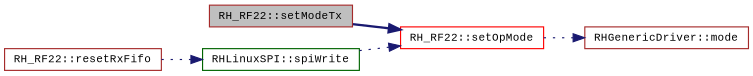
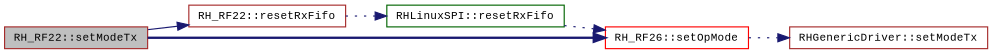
  digraph {
    fontname="Liberation Mono"
    rankdir=LR
    node [color=brown fillcolor=white fontname="Liberation Mono" fontsize=10 shape=record style=filled]
    edge [color=midnightblue fontname="Liberation Mono" fontsize=10 labelfontname=Helvetica labelfontsize=10 style=dotted]
    n1 [fillcolor=grey75 fontcolor=black height=0.2 label="RH_RF22::setModeTx" width=0.4]
    n2 [height=0.2 label="RH_RF22::resetRxFifo" width=0.4]
-   n3 [color=red height=0.2 label="RH_RF22::setOpMode" width=0.4]
-   n4 [color=darkgreen height=0.2 label="RHLinuxSPI::spiWrite" width=0.4]
-   n5 [height=0.2 label="RHGenericDriver::mode" width=0.4]
+   n3 [color=red height=0.2 label="RH_RF26::setOpMode" width=0.4]
+   n4 [color=darkgreen height=0.2 label="RHLinuxSPI::resetRxFifo" width=0.4]
+   n5 [height=0.2 label="RHGenericDriver::setModeTx" width=0.4]
+   n1 -> n2 [style=solid]
    n1 -> n3 [style=bold]
    n2 -> n4
    n3 -> n5
    n4 -> n3
  }
